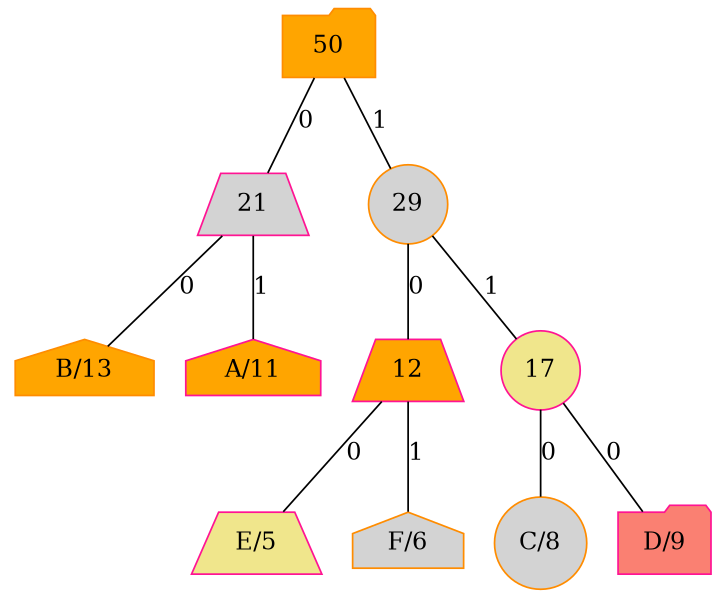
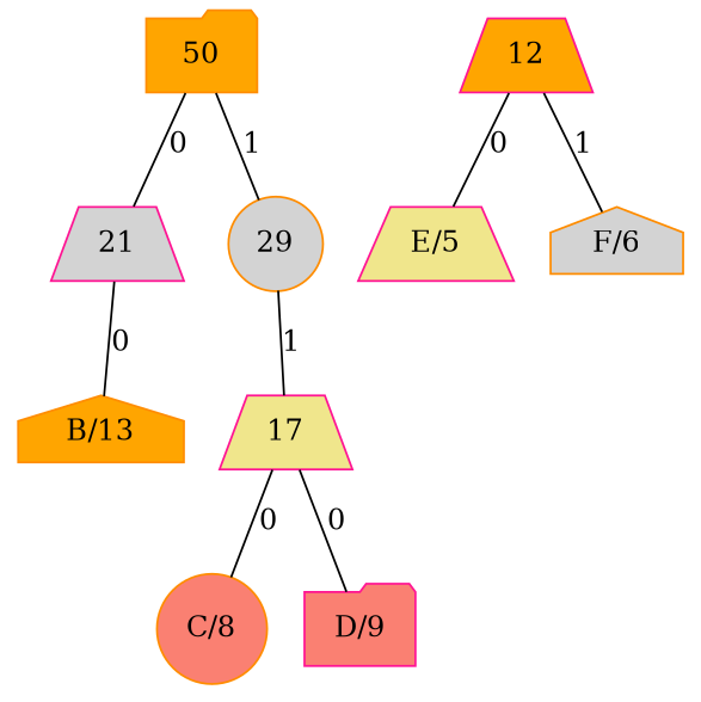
  graph {
    node [color=deeppink fillcolor=orange shape=trapezium style=filled]
    n1 [color=darkorange label=50 shape=folder]
    n2 [fillcolor=lightgrey label=21]
    n3 [color=darkorange fillcolor=lightgrey label=29 shape=circle]
    n4 [color=darkorange label="B/13" shape=house]
-   n5 [label="A/11" shape=house]
    n6 [label=12]
-   n7 [fillcolor=khaki label=17 shape=circle]
+   n7 [fillcolor=khaki label=17]
    n8 [fillcolor=khaki label="E/5"]
    n9 [color=darkorange fillcolor=lightgrey label="F/6" shape=house]
-   n10 [color=darkorange fillcolor=lightgrey label="C/8" shape=circle]
+   n10 [color=darkorange fillcolor=salmon label="C/8" shape=circle]
    n11 [fillcolor=salmon label="D/9" shape=folder]
    n1 -- n2 [label=0]
    n1 -- n3 [label=1]
    n2 -- n4 [label=0]
-   n2 -- n5 [label=1]
-   n3 -- n6 [label=0]
    n3 -- n7 [label=1]
    n6 -- n8 [label=0]
    n6 -- n9 [label=1]
    n7 -- n10 [label=0]
    n7 -- n11 [label=0]
  }
